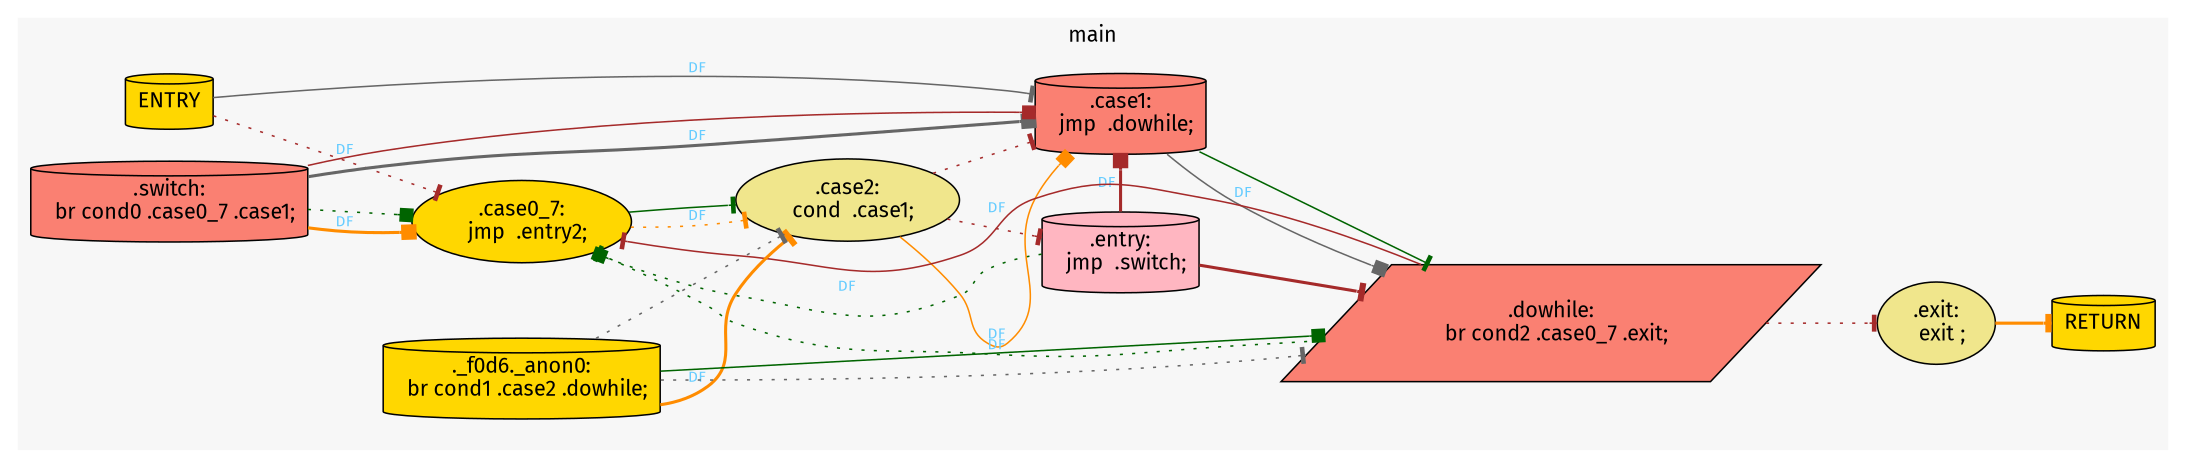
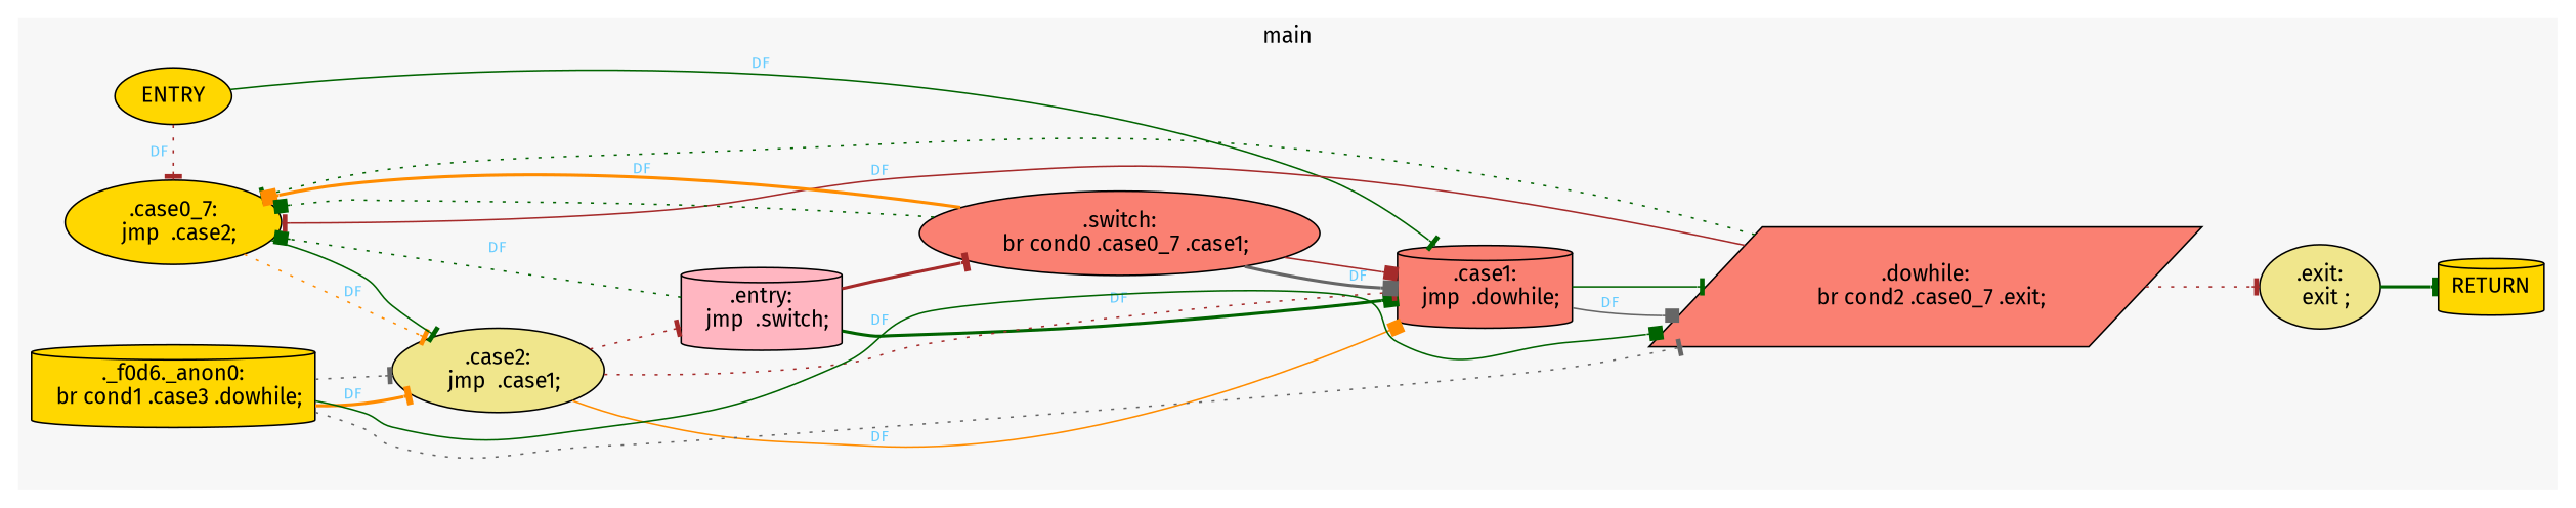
  digraph {
    fontname="Fira Sans"
    rankdir=LR
    node [fillcolor=gold fontname="Fira Sans" shape=cylinder style=filled]
    edge [arrowhead=tee color=darkgreen fontname="Fira Sans" style=dotted]
-   n1 [label=ENTRY]
-   n2 [label=".case0_7:\n  jmp  .entry2;" shape=ellipse]
+   n1 [label=ENTRY shape=ellipse]
+   n2 [label=".case0_7:\n  jmp  .case2;" shape=ellipse]
    n3 [fillcolor=salmon label=".case1:\n  jmp  .dowhile;"]
    n4 [fillcolor=lightpink label=".entry:\n  jmp  .switch;"]
-   n5 [fillcolor=khaki label=".case2:\n  cond  .case1;" shape=ellipse]
+   n5 [fillcolor=khaki label=".case2:\n  jmp  .case1;" shape=ellipse]
    n6 [fillcolor=salmon label=".dowhile:\n  br cond2 .case0_7 .exit;" shape=parallelogram]
-   n7 [fillcolor=salmon label=".switch:\n  br cond0 .case0_7 .case1;"]
-   n8 [label="._f0d6._anon0:\n  br cond1 .case2 .dowhile;"]
+   n7 [fillcolor=salmon label=".switch:\n  br cond0 .case0_7 .case1;" shape=ellipse]
+   n8 [label="._f0d6._anon0:\n  br cond1 .case3 .dowhile;"]
    n9 [fillcolor=khaki label=".exit:\n  exit ;" shape=ellipse]
    n10 [label=RETURN]
    subgraph cluster_1 {
      color="#f7f7f7"
      label=main
      style=filled
      n1
      n2
      n3
      n4
      n5
      n6
      n7
      n8
      n9
      n10
    }
    n1 -> n2 [color=brown constraint=false fontcolor="#66ccff" fontsize=10 label=DF]
-   n1 -> n3 [color=gray40 constraint=false fontcolor="#66ccff" fontsize=10 label=DF style=solid]
+   n1 -> n3 [constraint=false fontcolor="#66ccff" fontsize=10 label=DF style=solid]
    n2 -> n5 [color=darkorange constraint=false fontcolor="#66ccff" fontsize=10 label=DF]
    n2 -> n5 [style=solid]
    n3 -> n6 [arrowhead=box color=gray40 constraint=false fontcolor="#66ccff" fontsize=10 label=DF style=solid]
    n3 -> n6 [style=solid]
    n4 -> n2 [arrowhead=box constraint=false fontcolor="#66ccff" fontsize=10 label=DF]
-   n4 -> n3 [arrowhead=box color=brown constraint=false fontcolor="#66ccff" fontsize=10 label=DF style=bold]
-   n4 -> n6 [color=brown style=bold]
+   n4 -> n3 [arrowhead=box constraint=false fontcolor="#66ccff" fontsize=10 label=DF style=bold]
+   n4 -> n7 [color=brown style=bold]
    n5 -> n3 [arrowhead=box color=darkorange constraint=false fontcolor="#66ccff" fontsize=10 label=DF style=solid]
    n5 -> n3 [color=brown]
    n5 -> n4 [color=brown]
    n6 -> n2 [color=brown constraint=false fontcolor="#66ccff" fontsize=10 label=DF style=solid]
    n6 -> n2
    n6 -> n9 [color=brown]
    n7 -> n2 [arrowhead=box color=darkorange constraint=false fontcolor="#66ccff" fontsize=10 label=DF style=bold]
    n7 -> n2 [arrowhead=box]
    n7 -> n3 [arrowhead=box color=gray40 constraint=false fontcolor="#66ccff" fontsize=10 label=DF style=bold]
    n7 -> n3 [arrowhead=box color=brown style=solid]
    n8 -> n5 [color=darkorange constraint=false fontcolor="#66ccff" fontsize=10 label=DF style=bold]
    n8 -> n5 [color=gray40]
    n8 -> n6 [arrowhead=box constraint=false fontcolor="#66ccff" fontsize=10 label=DF style=solid]
    n8 -> n6 [color=gray40]
-   n9 -> n10 [color=darkorange style=bold]
+   n9 -> n10 [style=bold]
  }
